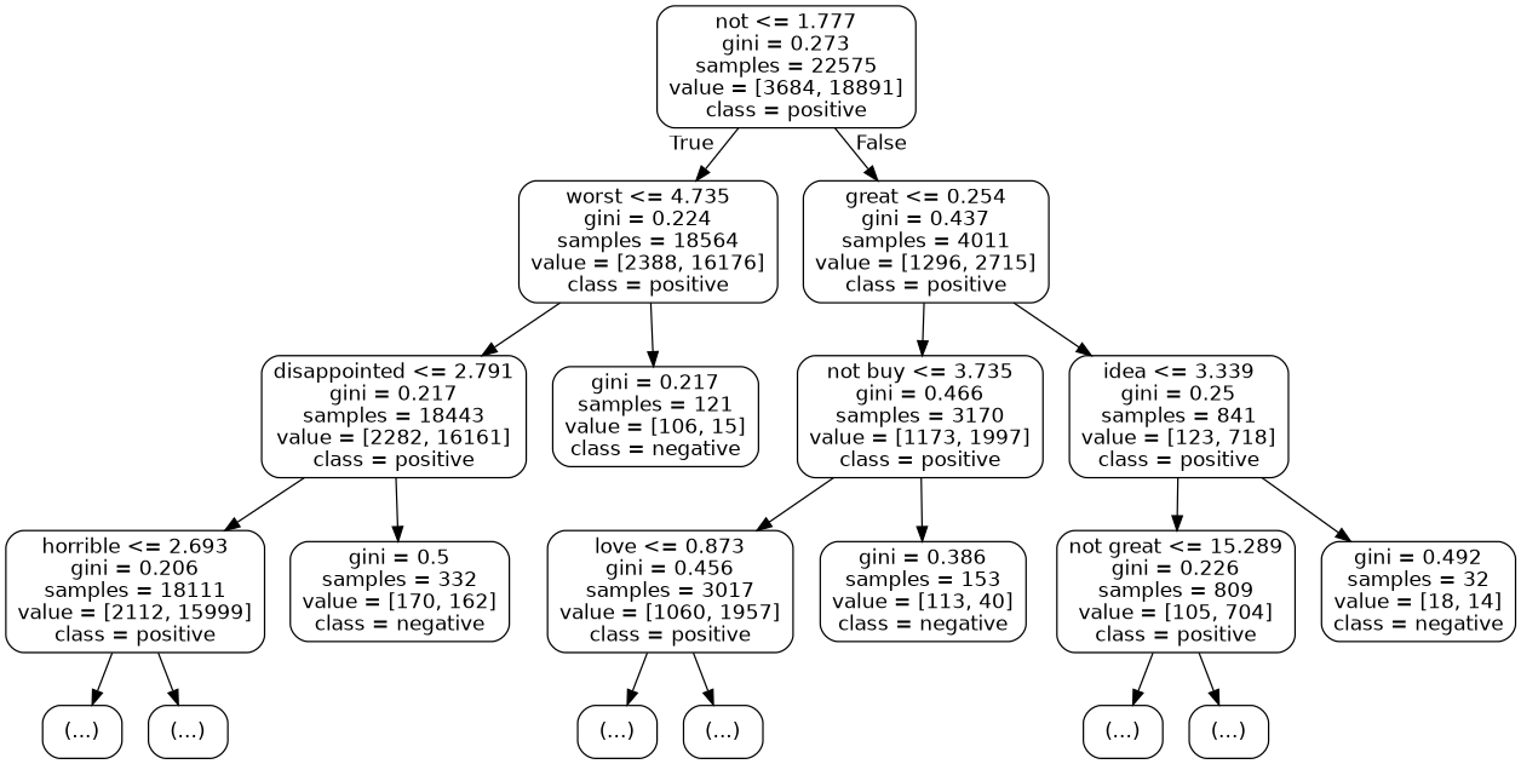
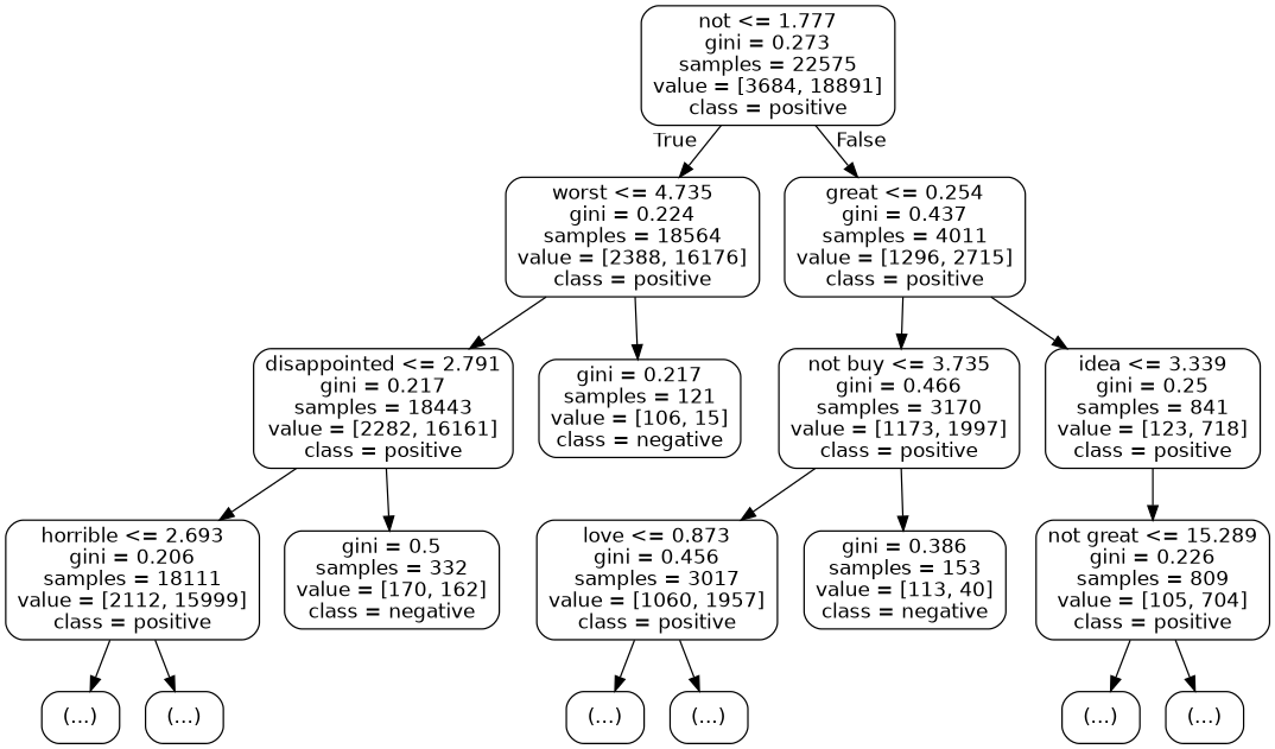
  digraph {
    node [color=black fontname=helvetica shape=box style=rounded]
    edge [fontname=helvetica]
    n1 [label="not <= 1.777\ngini = 0.273\nsamples = 22575\nvalue = [3684, 18891]\nclass = positive"]
    n2 [label="worst <= 4.735\ngini = 0.224\nsamples = 18564\nvalue = [2388, 16176]\nclass = positive"]
    n3 [label="great <= 0.254\ngini = 0.437\nsamples = 4011\nvalue = [1296, 2715]\nclass = positive"]
    n4 [label="disappointed <= 2.791\ngini = 0.217\nsamples = 18443\nvalue = [2282, 16161]\nclass = positive"]
    n5 [label="gini = 0.217\nsamples = 121\nvalue = [106, 15]\nclass = negative"]
    n6 [label="horrible <= 2.693\ngini = 0.206\nsamples = 18111\nvalue = [2112, 15999]\nclass = positive"]
    n7 [label="gini = 0.5\nsamples = 332\nvalue = [170, 162]\nclass = negative"]
    n8 [label="(...)"]
    n9 [label="(...)"]
    n10 [label="not buy <= 3.735\ngini = 0.466\nsamples = 3170\nvalue = [1173, 1997]\nclass = positive"]
    n11 [label="idea <= 3.339\ngini = 0.25\nsamples = 841\nvalue = [123, 718]\nclass = positive"]
    n12 [label="love <= 0.873\ngini = 0.456\nsamples = 3017\nvalue = [1060, 1957]\nclass = positive"]
    n13 [label="gini = 0.386\nsamples = 153\nvalue = [113, 40]\nclass = negative"]
    n14 [label="(...)"]
    n15 [label="(...)"]
    n16 [label="not great <= 15.289\ngini = 0.226\nsamples = 809\nvalue = [105, 704]\nclass = positive"]
-   n17 [label="gini = 0.492\nsamples = 32\nvalue = [18, 14]\nclass = negative"]
    n18 [label="(...)"]
    n19 [label="(...)"]
    n1 -> n2 [headlabel=True labelangle=45 labeldistance=2.5]
    n1 -> n3 [headlabel=False labelangle=-45 labeldistance=2.5]
    n2 -> n4
    n2 -> n5
    n3 -> n10
    n3 -> n11
    n4 -> n6
    n4 -> n7
    n6 -> n8
    n6 -> n9
    n10 -> n12
    n10 -> n13
    n11 -> n16
-   n11 -> n17
    n12 -> n14
    n12 -> n15
    n16 -> n18
    n16 -> n19
  }
